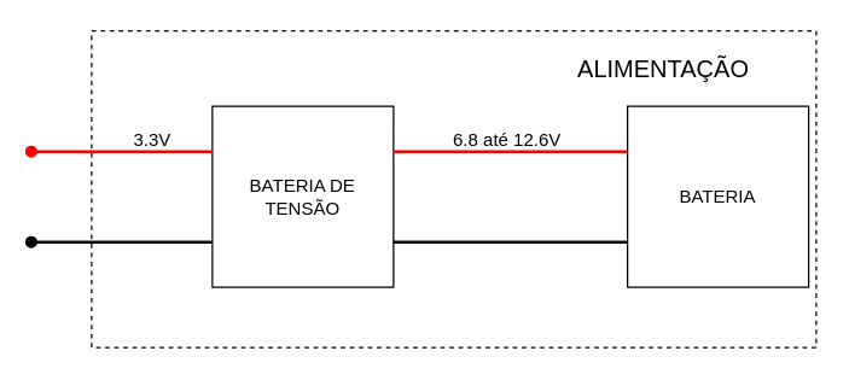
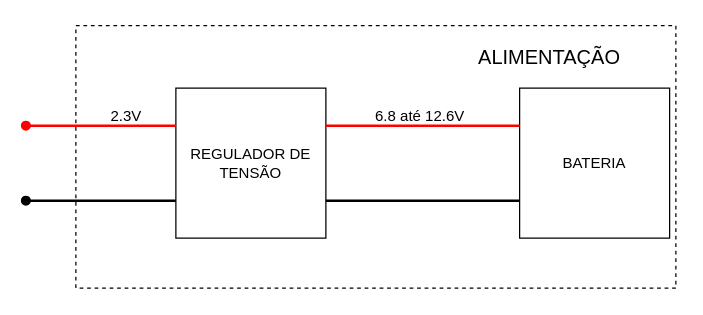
  <mxCell id="0" />
  <mxCell id="1" parent="0" />
  <mxCell id="2" value="" style="rounded=0;whiteSpace=wrap;html=1;fillColor=none;dashed=1;imageAspect=1;connectable=0;" parent="1" vertex="1"><mxGeometry x="60" y="20" width="480" height="210" as="geometry" /></mxCell>
- <mxCell id="3" value="BATERIA DE TENSÃO" style="rounded=0;whiteSpace=wrap;html=1;fillColor=default;" parent="1" vertex="1"><mxGeometry x="140" y="70" width="120" height="120" as="geometry" /></mxCell>
+ <mxCell id="3" value="REGULADOR DE TENSÃO" style="rounded=0;whiteSpace=wrap;html=1;fillColor=default;" parent="1" vertex="1"><mxGeometry x="140" y="70" width="120" height="120" as="geometry" /></mxCell>
  <mxCell id="4" value="BATERIA" style="rounded=0;whiteSpace=wrap;html=1;fillColor=default;" parent="1" vertex="1"><mxGeometry x="415" y="70" width="120" height="120" as="geometry" /></mxCell>
  <mxCell id="5" value="&lt;font style=&quot;font-size: 16px&quot;&gt;ALIMENTAÇÃO&lt;/font&gt;" style="text;html=1;strokeColor=none;fillColor=none;align=center;verticalAlign=middle;whiteSpace=wrap;rounded=0;" parent="1" vertex="1"><mxGeometry x="409" y="30" width="60" height="30" as="geometry" /></mxCell>
  <mxCell id="6" value="" style="endArrow=none;html=1;fontSize=16;entryX=0;entryY=0.25;entryDx=0;entryDy=0;exitX=1;exitY=0.25;exitDx=0;exitDy=0;strokeWidth=2;strokeColor=#FF0000;" parent="1" source="3" target="4" edge="1"><mxGeometry width="50" height="50" relative="1" as="geometry"><mxPoint x="270" y="130" as="sourcePoint" /><mxPoint x="320" y="80" as="targetPoint" /></mxGeometry></mxCell>
  <mxCell id="7" value="&lt;font style=&quot;font-size: 12px&quot;&gt;6.8 até 12.6V&lt;/font&gt;" style="edgeLabel;html=1;align=center;verticalAlign=middle;resizable=0;points=[];fontSize=16;labelBackgroundColor=none;" parent="6" vertex="1" connectable="0"><mxGeometry x="-0.144" y="-1" relative="1" as="geometry"><mxPoint x="8" y="-11" as="offset" /></mxGeometry></mxCell>
  <mxCell id="8" value="" style="endArrow=none;html=1;fontSize=16;strokeColor=#000000;strokeWidth=2;entryX=0;entryY=0.75;entryDx=0;entryDy=0;exitX=1;exitY=0.75;exitDx=0;exitDy=0;" parent="1" source="3" target="4" edge="1"><mxGeometry width="50" height="50" relative="1" as="geometry"><mxPoint x="260" y="150" as="sourcePoint" /><mxPoint x="310" y="100" as="targetPoint" /></mxGeometry></mxCell>
  <mxCell id="9" value="" style="endArrow=oval;html=1;fontSize=16;strokeColor=#000000;strokeWidth=2;exitX=0;exitY=0.75;exitDx=0;exitDy=0;endFill=1;" parent="1" source="3" edge="1"><mxGeometry width="50" height="50" relative="1" as="geometry"><mxPoint x="260" y="100" as="sourcePoint" /><mxPoint x="20" y="160" as="targetPoint" /></mxGeometry></mxCell>
  <mxCell id="10" value="" style="endArrow=oval;html=1;fontSize=16;strokeColor=#FF0000;strokeWidth=2;exitX=0;exitY=0.25;exitDx=0;exitDy=0;endFill=1;" parent="1" source="3" edge="1"><mxGeometry width="50" height="50" relative="1" as="geometry"><mxPoint x="260" y="100" as="sourcePoint" /><mxPoint x="20" y="100" as="targetPoint" /></mxGeometry></mxCell>
  <mxCell id="11" value="&lt;span style=&quot;color: rgba(0 , 0 , 0 , 0) ; font-family: monospace ; font-size: 0px&quot;&gt;%3CmxGraphModel%3E%3Croot%3E%3CmxCell%20id%3D%220%22%2F%3E%3CmxCell%20id%3D%221%22%20parent%3D%220%22%2F%3E%3CmxCell%20id%3D%222%22%20value%3D%22%26lt%3Bfont%20style%3D%26quot%3Bfont-size%3A%2012px%26quot%3B%26gt%3B12%2C6%20V%26lt%3B%2Ffont%26gt%3B%22%20style%3D%22edgeLabel%3Bhtml%3D1%3Balign%3Dcenter%3BverticalAlign%3Dmiddle%3Bresizable%3D0%3Bpoints%3D%5B%5D%3BfontSize%3D16%3BlabelBackgroundColor%3Dnone%3B%22%20vertex%3D%221%22%20connectable%3D%220%22%20parent%3D%221%22%3E%3CmxGeometry%20x%3D%22379.515%22%20y%3D%22260%22%20as%3D%22geometry%22%2F%3E%3C%2FmxCell%3E%3C%2Froot%3E%3C%2FmxGraphModel%3E&lt;/span&gt;" style="edgeLabel;html=1;align=center;verticalAlign=middle;resizable=0;points=[];fontSize=16;labelBackgroundColor=none;" parent="1" vertex="1" connectable="0"><mxGeometry x="323.995" y="150" as="geometry" /></mxCell>
- <mxCell id="12" value="&lt;font style=&quot;font-size: 12px&quot;&gt;3.3V&lt;/font&gt;" style="edgeLabel;html=1;align=center;verticalAlign=middle;resizable=0;points=[];fontSize=16;labelBackgroundColor=none;" parent="1" vertex="1" connectable="0"><mxGeometry x="99.995" y="90" as="geometry" /></mxCell>
+ <mxCell id="12" value="&lt;font style=&quot;font-size: 12px&quot;&gt;2.3V&lt;/font&gt;" style="edgeLabel;html=1;align=center;verticalAlign=middle;resizable=0;points=[];fontSize=16;labelBackgroundColor=none;" parent="1" vertex="1" connectable="0"><mxGeometry x="99.995" y="90" as="geometry" /></mxCell>
